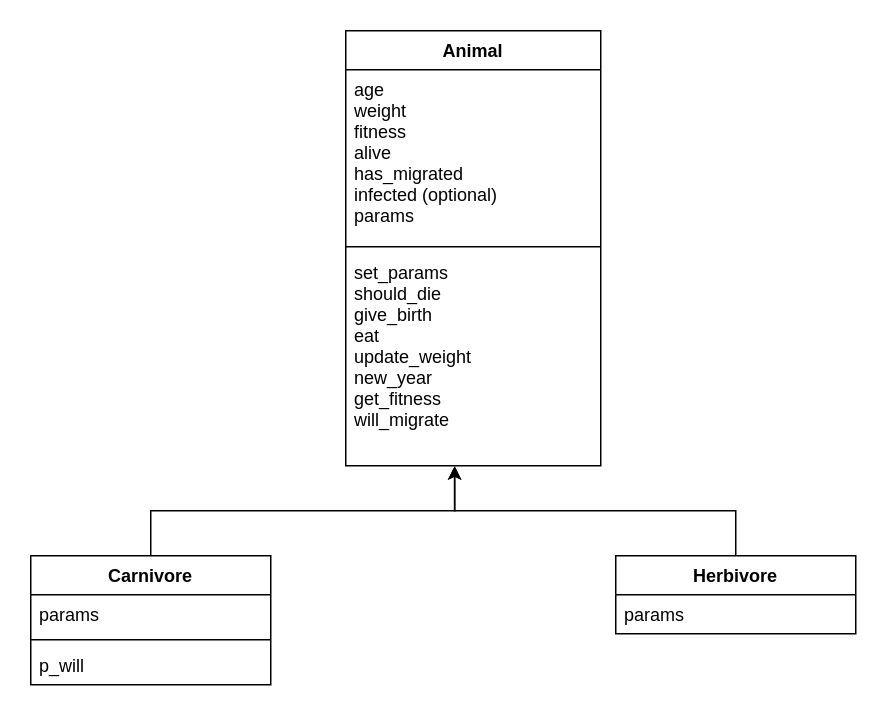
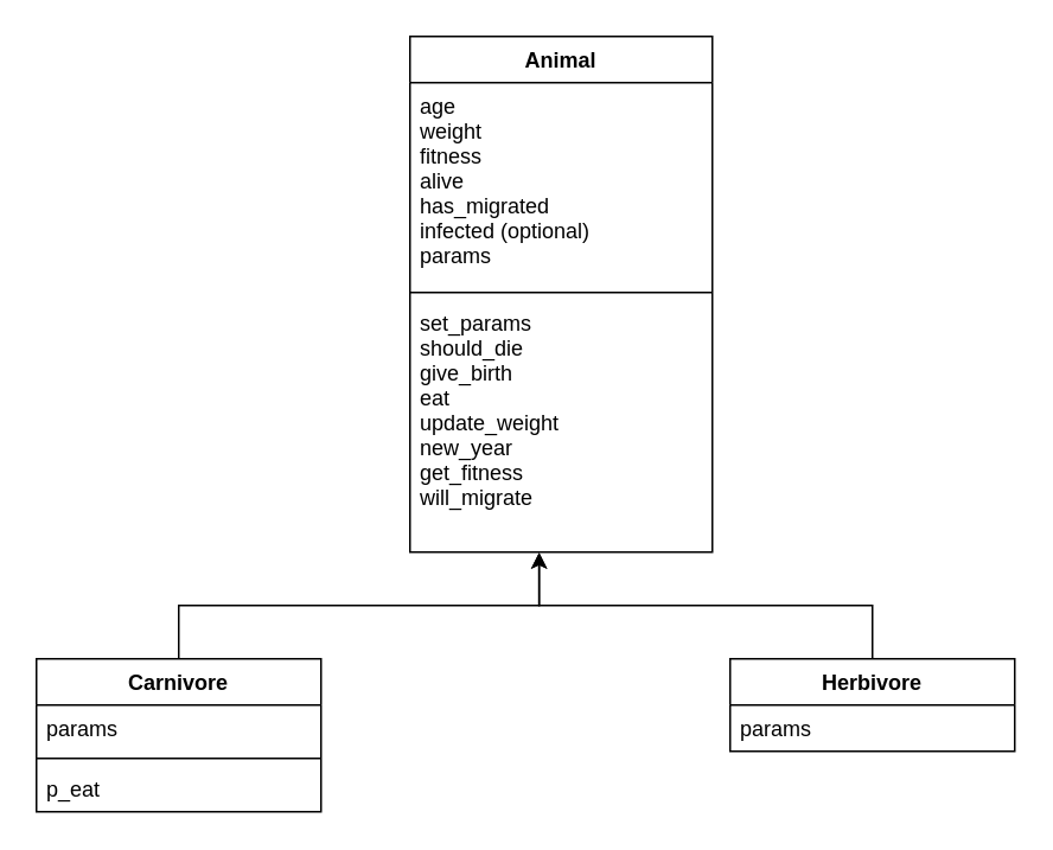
  <mxCell id="0" />
  <mxCell id="1" parent="0" />
  <mxCell id="2" value="Animal" style="swimlane;fontStyle=1;align=center;verticalAlign=top;childLayout=stackLayout;horizontal=1;startSize=26;horizontalStack=0;resizeParent=1;resizeParentMax=0;resizeLast=0;collapsible=1;marginBottom=0;" vertex="1" parent="1"><mxGeometry x="230" y="20" width="170" height="290" as="geometry" /></mxCell>
  <mxCell id="3" value="age&#10;weight&#10;fitness&#10;alive&#10;has_migrated&#10;infected (optional)&#10;params" style="text;strokeColor=none;fillColor=none;align=left;verticalAlign=top;spacingLeft=4;spacingRight=4;overflow=hidden;rotatable=0;points=[[0,0.5],[1,0.5]];portConstraint=eastwest;" vertex="1" parent="2"><mxGeometry y="26" width="170" height="114" as="geometry" /></mxCell>
  <mxCell id="4" value="" style="line;strokeWidth=1;fillColor=none;align=left;verticalAlign=middle;spacingTop=-1;spacingLeft=3;spacingRight=3;rotatable=0;labelPosition=right;points=[];portConstraint=eastwest;" vertex="1" parent="2"><mxGeometry y="140" width="170" height="8" as="geometry" /></mxCell>
  <mxCell id="5" value="set_params&#10;should_die&#10;give_birth&#10;eat&#10;update_weight&#10;new_year&#10;get_fitness&#10;will_migrate" style="text;strokeColor=none;fillColor=none;align=left;verticalAlign=top;spacingLeft=4;spacingRight=4;overflow=hidden;rotatable=0;points=[[0,0.5],[1,0.5]];portConstraint=eastwest;" vertex="1" parent="2"><mxGeometry y="148" width="170" height="142" as="geometry" /></mxCell>
  <mxCell id="6" style="edgeStyle=orthogonalEdgeStyle;rounded=0;orthogonalLoop=1;jettySize=auto;html=1;entryX=0.427;entryY=1.002;entryDx=0;entryDy=0;entryPerimeter=0;" edge="1" parent="1" source="7" target="5"><mxGeometry relative="1" as="geometry" /></mxCell>
  <mxCell id="7" value="Carnivore" style="swimlane;fontStyle=1;align=center;verticalAlign=top;childLayout=stackLayout;horizontal=1;startSize=26;horizontalStack=0;resizeParent=1;resizeParentMax=0;resizeLast=0;collapsible=1;marginBottom=0;" vertex="1" parent="1"><mxGeometry x="20" y="370" width="160" height="86" as="geometry" /></mxCell>
  <mxCell id="8" value="params" style="text;strokeColor=none;fillColor=none;align=left;verticalAlign=top;spacingLeft=4;spacingRight=4;overflow=hidden;rotatable=0;points=[[0,0.5],[1,0.5]];portConstraint=eastwest;" vertex="1" parent="7"><mxGeometry y="26" width="160" height="26" as="geometry" /></mxCell>
  <mxCell id="9" value="" style="line;strokeWidth=1;fillColor=none;align=left;verticalAlign=middle;spacingTop=-1;spacingLeft=3;spacingRight=3;rotatable=0;labelPosition=right;points=[];portConstraint=eastwest;" vertex="1" parent="7"><mxGeometry y="52" width="160" height="8" as="geometry" /></mxCell>
- <mxCell id="10" value="p_will" style="text;strokeColor=none;fillColor=none;align=left;verticalAlign=top;spacingLeft=4;spacingRight=4;overflow=hidden;rotatable=0;points=[[0,0.5],[1,0.5]];portConstraint=eastwest;" vertex="1" parent="7"><mxGeometry y="60" width="160" height="26" as="geometry" /></mxCell>
+ <mxCell id="10" value="p_eat" style="text;strokeColor=none;fillColor=none;align=left;verticalAlign=top;spacingLeft=4;spacingRight=4;overflow=hidden;rotatable=0;points=[[0,0.5],[1,0.5]];portConstraint=eastwest;" vertex="1" parent="7"><mxGeometry y="60" width="160" height="26" as="geometry" /></mxCell>
  <mxCell id="11" style="edgeStyle=orthogonalEdgeStyle;rounded=0;orthogonalLoop=1;jettySize=auto;html=1;entryX=0.427;entryY=1.002;entryDx=0;entryDy=0;entryPerimeter=0;" edge="1" parent="1" source="12" target="5"><mxGeometry relative="1" as="geometry" /></mxCell>
  <mxCell id="12" value="Herbivore" style="swimlane;fontStyle=1;align=center;verticalAlign=top;childLayout=stackLayout;horizontal=1;startSize=26;horizontalStack=0;resizeParent=1;resizeParentMax=0;resizeLast=0;collapsible=1;marginBottom=0;" vertex="1" parent="1"><mxGeometry x="410" y="370" width="160" height="52" as="geometry" /></mxCell>
  <mxCell id="13" value="params" style="text;strokeColor=none;fillColor=none;align=left;verticalAlign=top;spacingLeft=4;spacingRight=4;overflow=hidden;rotatable=0;points=[[0,0.5],[1,0.5]];portConstraint=eastwest;" vertex="1" parent="12"><mxGeometry y="26" width="160" height="26" as="geometry" /></mxCell>
